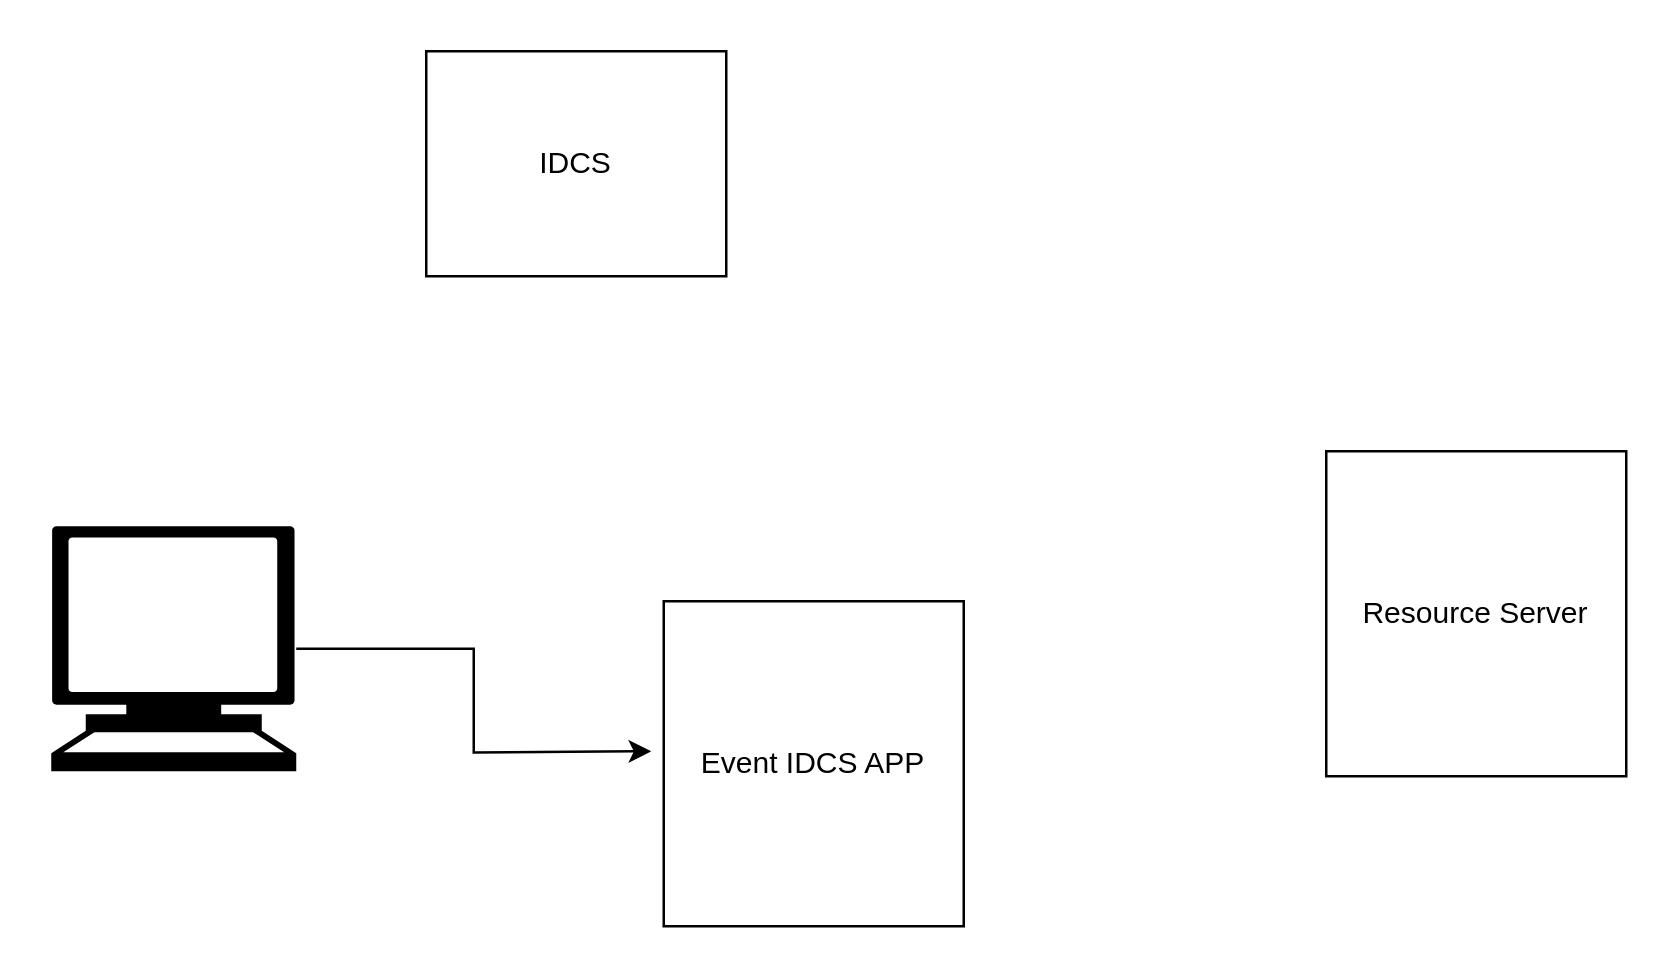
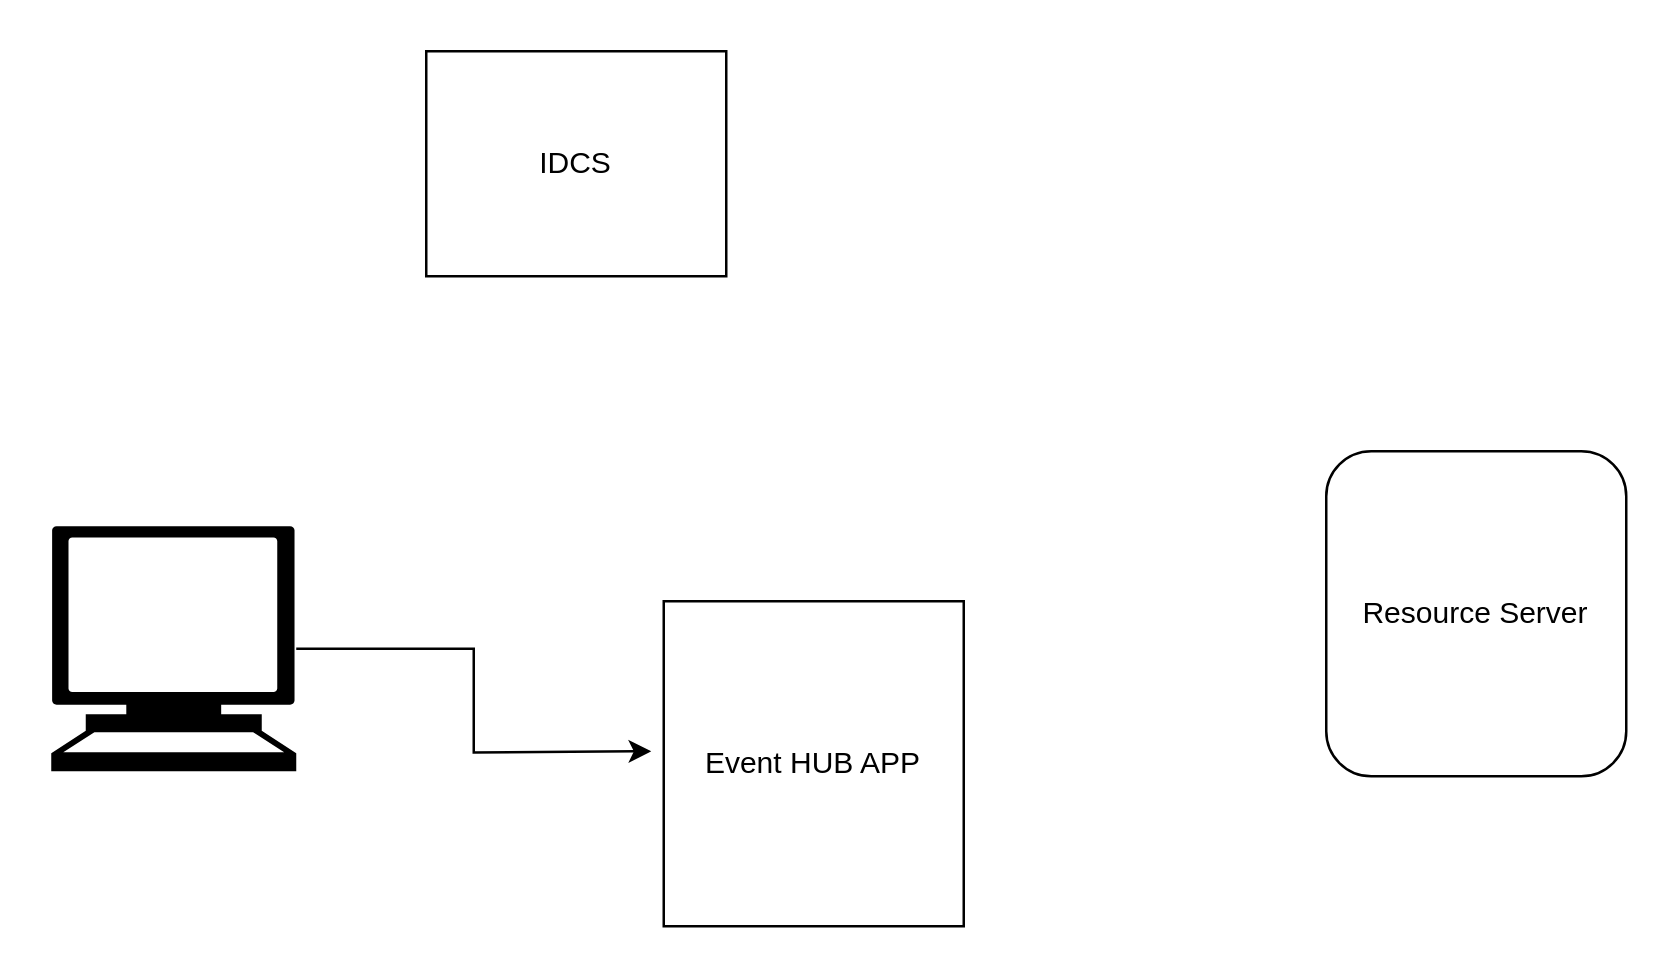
  <mxCell id="0" />
  <mxCell id="1" parent="0" />
  <mxCell id="2" style="edgeStyle=orthogonalEdgeStyle;rounded=0;orthogonalLoop=1;jettySize=auto;html=1;" edge="1" parent="1" source="3"><mxGeometry relative="1" as="geometry"><mxPoint x="260" y="300" as="targetPoint" /></mxGeometry></mxCell>
  <mxCell id="3" value="" style="shape=mxgraph.signs.tech.computer;html=1;pointerEvents=1;fillColor=#000000;strokeColor=none;verticalLabelPosition=bottom;verticalAlign=top;align=center;" vertex="1" parent="1"><mxGeometry x="20" y="210" width="98" height="98" as="geometry" /></mxCell>
- <mxCell id="4" value="Event IDCS APP " style="rounded=0;whiteSpace=wrap;html=1;" vertex="1" parent="1"><mxGeometry x="265" y="240" width="120" height="130" as="geometry" /></mxCell>
- <mxCell id="5" value="Resource Server " style="rounded=0;whiteSpace=wrap;html=1;" vertex="1" parent="1"><mxGeometry x="530" y="180" width="120" height="130" as="geometry" /></mxCell>
+ <mxCell id="4" value="Event HUB APP " style="rounded=0;whiteSpace=wrap;html=1;" vertex="1" parent="1"><mxGeometry x="265" y="240" width="120" height="130" as="geometry" /></mxCell>
+ <mxCell id="5" value="Resource Server " style="whiteSpace=wrap;html=1;rounded=1;" vertex="1" parent="1"><mxGeometry x="530" y="180" width="120" height="130" as="geometry" /></mxCell>
  <mxCell id="6" value="IDCS " style="rounded=0;whiteSpace=wrap;html=1;" vertex="1" parent="1"><mxGeometry x="170" y="20" width="120" height="90" as="geometry" /></mxCell>
